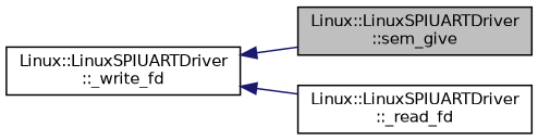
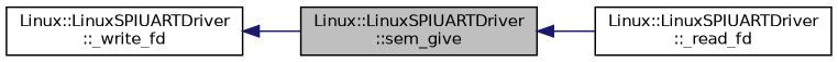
  digraph {
    rankdir=LR
    node [color=black fillcolor=white fontname=Helvetica fontsize=10 shape=record style=filled]
    edge [color=midnightblue dir=back fontname=Helvetica fontsize=10 labelfontname=Helvetica labelfontsize=10 style=solid]
    n1 [fillcolor=grey75 fontcolor=black height=0.2 label="Linux::LinuxSPIUARTDriver\l::sem_give" width=0.4]
    n2 [height=0.2 label="Linux::LinuxSPIUARTDriver\l::_read_fd" width=0.4]
    n3 [height=0.2 label="Linux::LinuxSPIUARTDriver\l::_write_fd" width=0.4]
-   n3 -> n2
+   n1 -> n2
    n3 -> n1
  }
